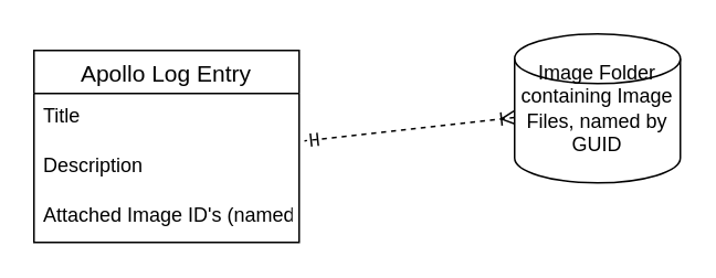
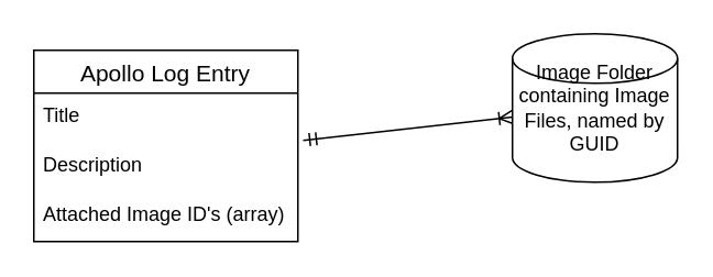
  <mxCell id="0" />
  <mxCell id="1" parent="0" />
  <mxCell id="2" value="Apollo Log Entry" style="swimlane;fontStyle=0;childLayout=stackLayout;horizontal=1;startSize=26;horizontalStack=0;resizeParent=1;resizeParentMax=0;resizeLast=0;collapsible=1;marginBottom=0;align=center;fontSize=14;" vertex="1" parent="1"><mxGeometry x="20" y="30" width="160" height="116" as="geometry" /></mxCell>
  <mxCell id="3" value="Title" style="text;strokeColor=none;fillColor=none;spacingLeft=4;spacingRight=4;overflow=hidden;rotatable=0;points=[[0,0.5],[1,0.5]];portConstraint=eastwest;fontSize=12;" vertex="1" parent="2"><mxGeometry y="26" width="160" height="30" as="geometry" /></mxCell>
  <mxCell id="4" value="Description" style="text;strokeColor=none;fillColor=none;spacingLeft=4;spacingRight=4;overflow=hidden;rotatable=0;points=[[0,0.5],[1,0.5]];portConstraint=eastwest;fontSize=12;" vertex="1" parent="2"><mxGeometry y="56" width="160" height="30" as="geometry" /></mxCell>
- <mxCell id="5" value="Attached Image ID's (named)" style="text;strokeColor=none;fillColor=none;spacingLeft=4;spacingRight=4;overflow=hidden;rotatable=0;points=[[0,0.5],[1,0.5]];portConstraint=eastwest;fontSize=12;" vertex="1" parent="2"><mxGeometry y="86" width="160" height="30" as="geometry" /></mxCell>
- <mxCell id="6" style="rounded=0;orthogonalLoop=1;jettySize=auto;html=1;entryX=1.02;entryY=-0.047;entryDx=0;entryDy=0;entryPerimeter=0;startArrow=ERoneToMany;startFill=0;endArrow=ERmandOne;endFill=0;dashed=1;" edge="1" parent="1" source="7" target="4"><mxGeometry relative="1" as="geometry" /></mxCell>
+ <mxCell id="5" value="Attached Image ID's (array)" style="text;strokeColor=none;fillColor=none;spacingLeft=4;spacingRight=4;overflow=hidden;rotatable=0;points=[[0,0.5],[1,0.5]];portConstraint=eastwest;fontSize=12;" vertex="1" parent="2"><mxGeometry y="86" width="160" height="30" as="geometry" /></mxCell>
+ <mxCell id="6" style="rounded=0;orthogonalLoop=1;jettySize=auto;html=1;entryX=1.02;entryY=-0.047;entryDx=0;entryDy=0;entryPerimeter=0;startArrow=ERoneToMany;startFill=0;endArrow=ERmandOne;endFill=0;" edge="1" parent="1" source="7" target="4"><mxGeometry relative="1" as="geometry" /></mxCell>
  <mxCell id="7" value="Image Folder containing Image Files, named by GUID" style="shape=cylinder2;whiteSpace=wrap;html=1;boundedLbl=1;backgroundOutline=1;size=15;" vertex="1" parent="1"><mxGeometry x="310" y="20" width="100" height="90" as="geometry" /></mxCell>
